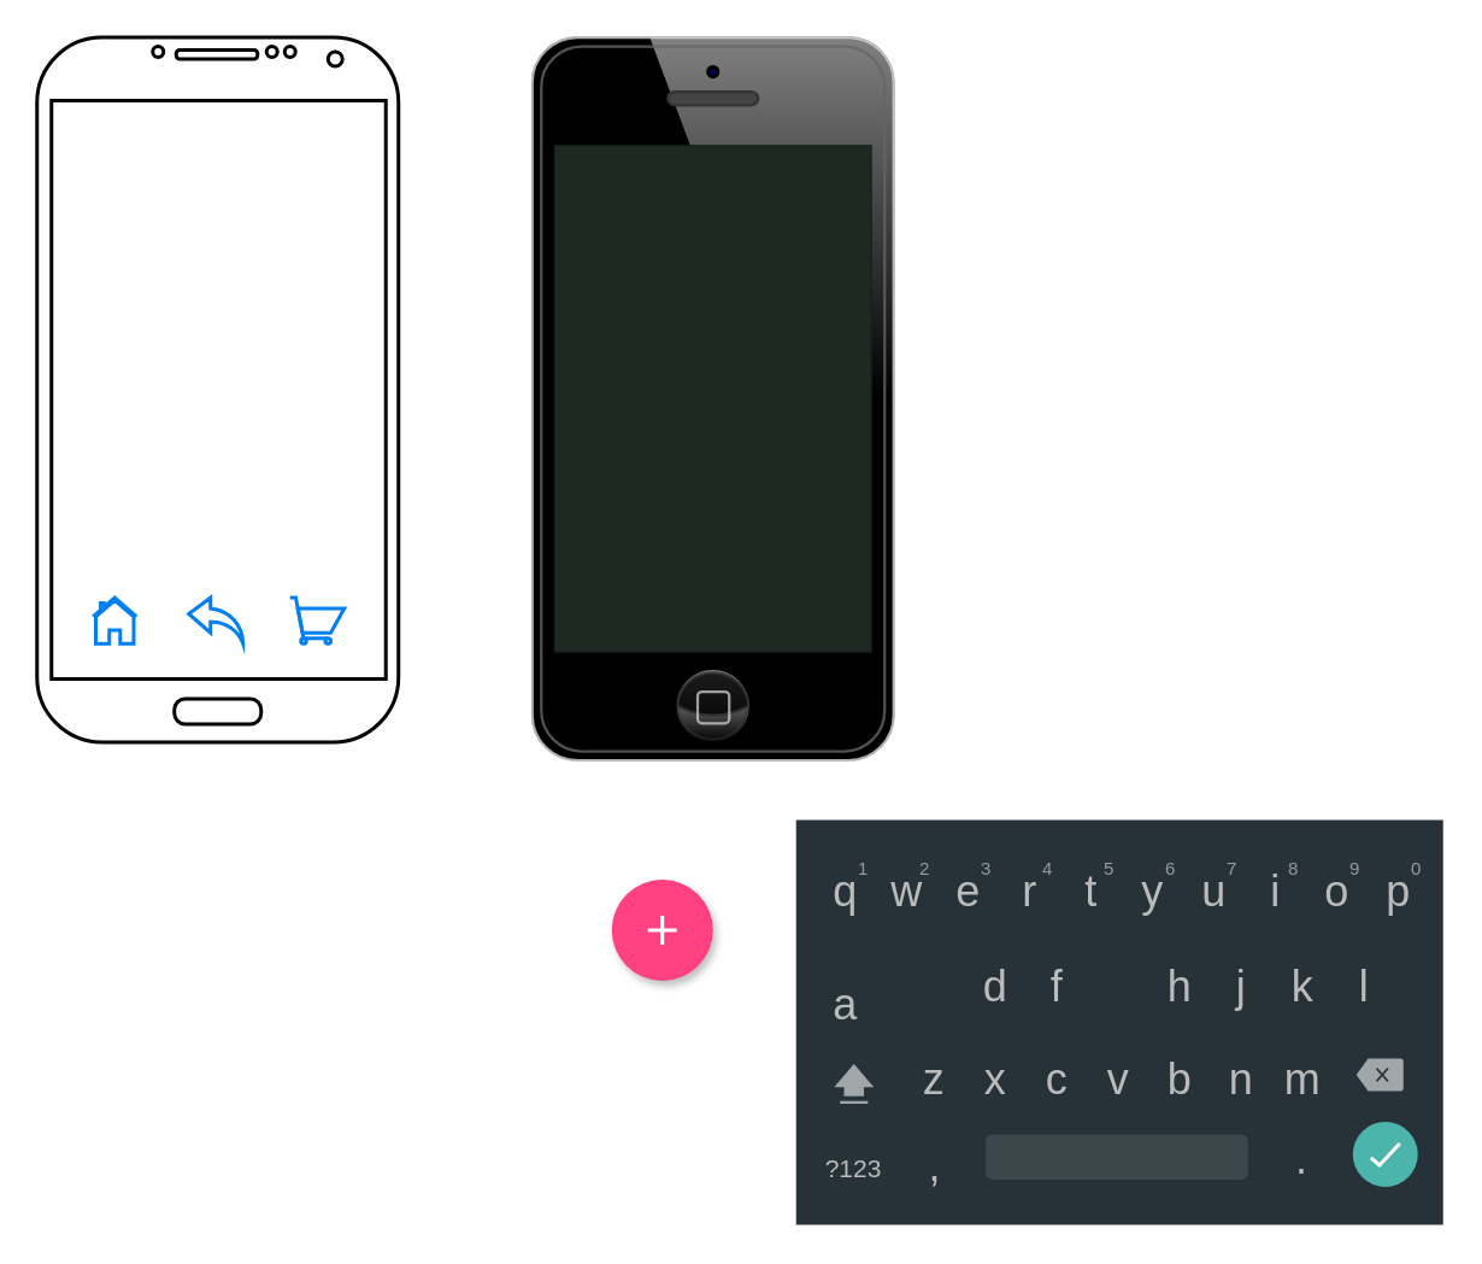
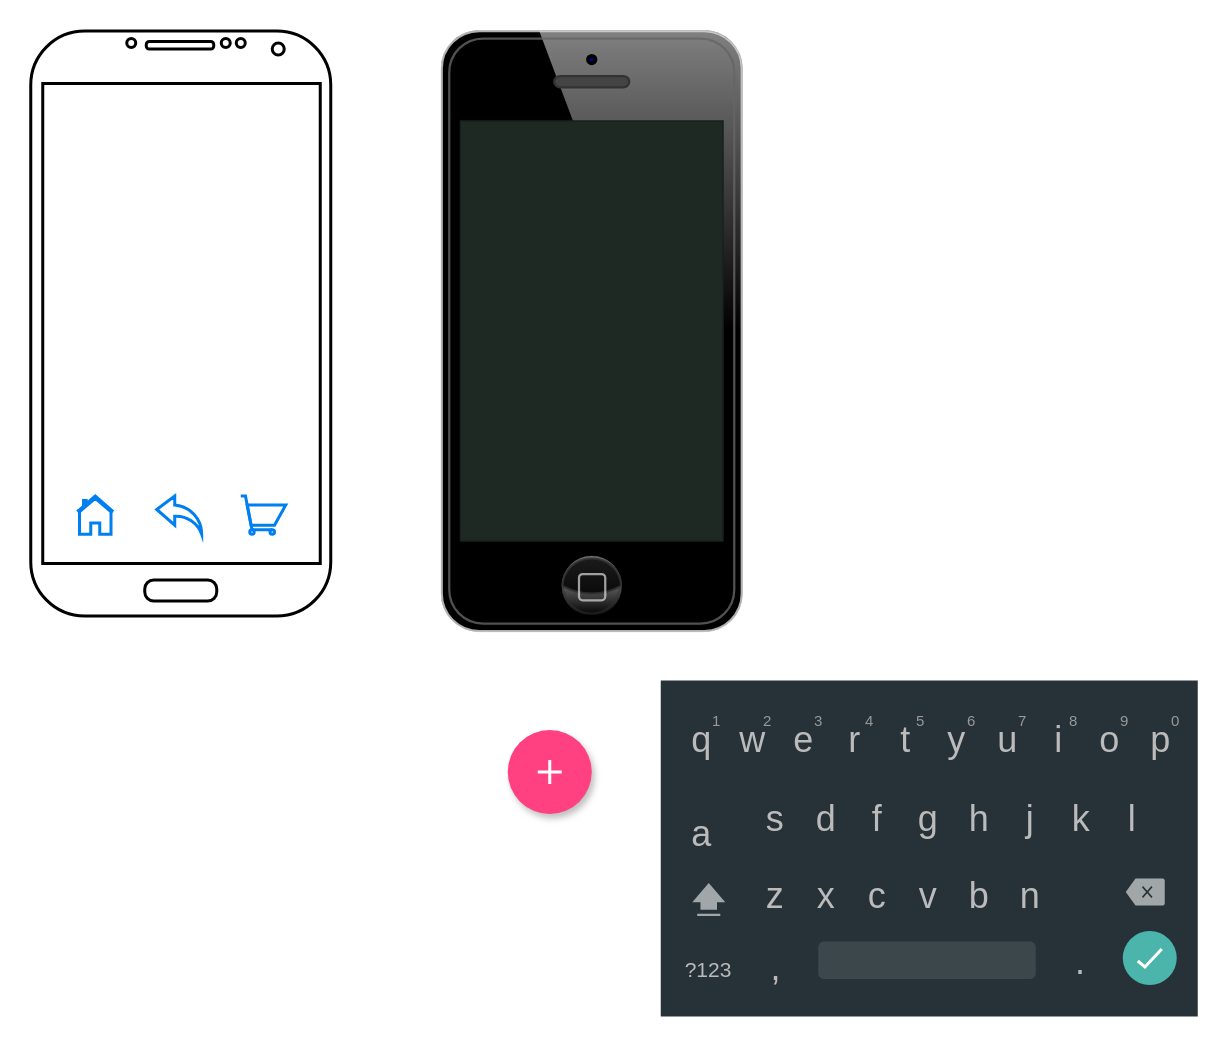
  <mxCell id="0" />
  <mxCell id="1" parent="0" />
  <mxCell id="2" value="" style="verticalLabelPosition=bottom;verticalAlign=top;html=1;shadow=0;dashed=0;strokeWidth=2;shape=mxgraph.android.phone2;strokeColor=#000000;" vertex="1" parent="1"><mxGeometry x="20" y="20" width="200" height="390" as="geometry" /></mxCell>
  <mxCell id="3" value="" style="html=1;verticalLabelPosition=bottom;align=center;labelBackgroundColor=#ffffff;verticalAlign=top;strokeWidth=2;strokeColor=#0080F0;shadow=0;dashed=0;shape=mxgraph.ios7.icons.shopping_cart;" vertex="1" parent="1"><mxGeometry x="160" y="330" width="30" height="25.5" as="geometry" /></mxCell>
  <mxCell id="4" value="" style="html=1;verticalLabelPosition=bottom;align=center;labelBackgroundColor=#ffffff;verticalAlign=top;strokeWidth=2;strokeColor=#0080F0;shadow=0;dashed=0;shape=mxgraph.ios7.icons.home;" vertex="1" parent="1"><mxGeometry x="51" y="330" width="24" height="25.5" as="geometry" /></mxCell>
  <mxCell id="5" value="" style="html=1;verticalLabelPosition=bottom;align=center;labelBackgroundColor=#ffffff;verticalAlign=top;strokeWidth=2;strokeColor=#0080F0;shadow=0;dashed=0;shape=mxgraph.ios7.icons.back;" vertex="1" parent="1"><mxGeometry x="104" y="330" width="30" height="25.5" as="geometry" /></mxCell>
  <mxCell id="6" value="" style="verticalLabelPosition=bottom;verticalAlign=top;html=1;shadow=0;dashed=0;strokeWidth=1;shape=mxgraph.ios.iPhone;bgStyle=bgGreen;fillColor=#aaaaaa;sketch=0;" vertex="1" parent="1"><mxGeometry x="294" y="20" width="200" height="400" as="geometry" /></mxCell>
  <mxCell id="7" value="" style="shape=ellipse;fillColor=#FF4081;strokeColor=none;shadow=1;aspect=fixed;sketch=0;html=1;labelPosition=center;verticalLabelPosition=bottom;align=center;verticalAlign=top;" vertex="1" parent="1"><mxGeometry x="338" y="486" width="56" height="56" as="geometry" /></mxCell>
  <mxCell id="8" value="" style="dashed=0;html=1;shape=mxgraph.gmdl.plus;strokeColor=#ffffff;strokeWidth=2;shadow=0;sketch=0;" vertex="1" parent="7"><mxGeometry x="20" y="20" width="16" height="16" as="geometry" /></mxCell>
  <mxCell id="9" value="" style="dashed=0;shape=rect;fillColor=#263238;strokeColor=none;aspect=fixed;" vertex="1" parent="1"><mxGeometry x="440" y="453" width="358" height="224" as="geometry" /></mxCell>
  <mxCell id="10" value="q" style="text;fontColor=#bbbbbb;fontSize=24;verticalAlign=middle;align=center;html=1;spacingBottom=-6;" vertex="1" parent="9"><mxGeometry x="12" y="22" width="30" height="30" as="geometry" /></mxCell>
  <mxCell id="11" value="w" style="text;fontColor=#bbbbbb;fontSize=24;verticalAlign=middle;align=center;html=1;spacingBottom=-6;" vertex="1" parent="9"><mxGeometry x="46" y="22" width="30" height="30" as="geometry" /></mxCell>
  <mxCell id="12" value="e" style="text;fontColor=#bbbbbb;fontSize=24;verticalAlign=middle;align=center;html=1;spacingBottom=-6;" vertex="1" parent="9"><mxGeometry x="80" y="22" width="30" height="30" as="geometry" /></mxCell>
  <mxCell id="13" value="r" style="text;fontColor=#bbbbbb;fontSize=24;verticalAlign=middle;align=center;html=1;spacingBottom=-6;" vertex="1" parent="9"><mxGeometry x="114" y="22" width="30" height="30" as="geometry" /></mxCell>
  <mxCell id="14" value="t" style="text;fontColor=#bbbbbb;fontSize=24;verticalAlign=middle;align=center;html=1;spacingBottom=-6;" vertex="1" parent="9"><mxGeometry x="148" y="22" width="30" height="30" as="geometry" /></mxCell>
  <mxCell id="15" value="y" style="text;fontColor=#bbbbbb;fontSize=24;verticalAlign=middle;align=center;html=1;spacingBottom=-6;" vertex="1" parent="9"><mxGeometry x="182" y="22" width="30" height="30" as="geometry" /></mxCell>
  <mxCell id="16" value="u" style="text;fontColor=#bbbbbb;fontSize=24;verticalAlign=middle;align=center;html=1;spacingBottom=-6;" vertex="1" parent="9"><mxGeometry x="216" y="22" width="30" height="30" as="geometry" /></mxCell>
  <mxCell id="17" value="i" style="text;fontColor=#bbbbbb;fontSize=24;verticalAlign=middle;align=center;html=1;spacingBottom=-6;" vertex="1" parent="9"><mxGeometry x="250" y="22" width="30" height="30" as="geometry" /></mxCell>
  <mxCell id="18" value="o" style="text;fontColor=#bbbbbb;fontSize=24;verticalAlign=middle;align=center;html=1;spacingBottom=-6;" vertex="1" parent="9"><mxGeometry x="284" y="22" width="30" height="30" as="geometry" /></mxCell>
  <mxCell id="19" value="p" style="text;fontColor=#bbbbbb;fontSize=24;verticalAlign=middle;align=center;html=1;spacingBottom=-6;" vertex="1" parent="9"><mxGeometry x="318" y="22" width="30" height="30" as="geometry" /></mxCell>
  <mxCell id="20" value="a" style="text;fontColor=#bbbbbb;fontSize=24;verticalAlign=middle;align=center;html=1;spacingBottom=-6;" vertex="1" parent="9"><mxGeometry x="12" y="85" width="30" height="30" as="geometry" /></mxCell>
+ <mxCell id="21" value="s" style="text;fontColor=#bbbbbb;fontSize=24;verticalAlign=middle;align=center;html=1;spacingBottom=-6;" vertex="1" parent="9"><mxGeometry x="61" y="75" width="30" height="30" as="geometry" /></mxCell>
  <mxCell id="22" value="d" style="text;fontColor=#bbbbbb;fontSize=24;verticalAlign=middle;align=center;html=1;spacingBottom=-6;" vertex="1" parent="9"><mxGeometry x="95" y="75" width="30" height="30" as="geometry" /></mxCell>
  <mxCell id="23" value="f" style="text;fontColor=#bbbbbb;fontSize=24;verticalAlign=middle;align=center;html=1;spacingBottom=-6;" vertex="1" parent="9"><mxGeometry x="129" y="75" width="30" height="30" as="geometry" /></mxCell>
+ <mxCell id="24" value="g" style="text;fontColor=#bbbbbb;fontSize=24;verticalAlign=middle;align=center;html=1;spacingBottom=-6;" vertex="1" parent="9"><mxGeometry x="163" y="75" width="30" height="30" as="geometry" /></mxCell>
  <mxCell id="25" value="h" style="text;fontColor=#bbbbbb;fontSize=24;verticalAlign=middle;align=center;html=1;spacingBottom=-6;" vertex="1" parent="9"><mxGeometry x="197" y="75" width="30" height="30" as="geometry" /></mxCell>
  <mxCell id="26" value="j" style="text;fontColor=#bbbbbb;fontSize=24;verticalAlign=middle;align=center;html=1;spacingBottom=-6;" vertex="1" parent="9"><mxGeometry x="231" y="75" width="30" height="30" as="geometry" /></mxCell>
  <mxCell id="27" value="k" style="text;fontColor=#bbbbbb;fontSize=24;verticalAlign=middle;align=center;html=1;spacingBottom=-6;" vertex="1" parent="9"><mxGeometry x="265" y="75" width="30" height="30" as="geometry" /></mxCell>
  <mxCell id="28" value="l" style="text;fontColor=#bbbbbb;fontSize=24;verticalAlign=middle;align=center;html=1;spacingBottom=-6;" vertex="1" parent="9"><mxGeometry x="299" y="75" width="30" height="30" as="geometry" /></mxCell>
  <mxCell id="29" value="z" style="text;fontColor=#bbbbbb;fontSize=24;verticalAlign=middle;align=center;html=1;spacingBottom=-6;" vertex="1" parent="9"><mxGeometry x="61" y="126" width="30" height="30" as="geometry" /></mxCell>
  <mxCell id="30" value="x" style="text;fontColor=#bbbbbb;fontSize=24;verticalAlign=middle;align=center;html=1;spacingBottom=-6;" vertex="1" parent="9"><mxGeometry x="95" y="126" width="30" height="30" as="geometry" /></mxCell>
  <mxCell id="31" value="c" style="text;fontColor=#bbbbbb;fontSize=24;verticalAlign=middle;align=center;html=1;spacingBottom=-6;" vertex="1" parent="9"><mxGeometry x="129" y="126" width="30" height="30" as="geometry" /></mxCell>
  <mxCell id="32" value="v" style="text;fontColor=#bbbbbb;fontSize=24;verticalAlign=middle;align=center;html=1;spacingBottom=-6;" vertex="1" parent="9"><mxGeometry x="163" y="126" width="30" height="30" as="geometry" /></mxCell>
  <mxCell id="33" value="b" style="text;fontColor=#bbbbbb;fontSize=24;verticalAlign=middle;align=center;html=1;spacingBottom=-6;" vertex="1" parent="9"><mxGeometry x="197" y="126" width="30" height="30" as="geometry" /></mxCell>
  <mxCell id="34" value="n" style="text;fontColor=#bbbbbb;fontSize=24;verticalAlign=middle;align=center;html=1;spacingBottom=-6;" vertex="1" parent="9"><mxGeometry x="231" y="126" width="30" height="30" as="geometry" /></mxCell>
- <mxCell id="35" value="m" style="text;fontColor=#bbbbbb;fontSize=24;verticalAlign=middle;align=center;html=1;spacingBottom=-6;" vertex="1" parent="9"><mxGeometry x="265" y="126" width="30" height="30" as="geometry" /></mxCell>
  <mxCell id="36" value="1" style="text;fontColor=#999999;fontSize=10;verticalAlign=middle;align=center;html=1;" vertex="1" parent="9"><mxGeometry x="22" y="12" width="30" height="30" as="geometry" /></mxCell>
  <mxCell id="37" value="2" style="text;fontColor=#999999;fontSize=10;verticalAlign=middle;align=center;html=1;" vertex="1" parent="9"><mxGeometry x="56" y="12" width="30" height="30" as="geometry" /></mxCell>
  <mxCell id="38" value="3" style="text;fontColor=#999999;fontSize=10;verticalAlign=middle;align=center;html=1;" vertex="1" parent="9"><mxGeometry x="90" y="12" width="30" height="30" as="geometry" /></mxCell>
  <mxCell id="39" value="4" style="text;fontColor=#999999;fontSize=10;verticalAlign=middle;align=center;html=1;" vertex="1" parent="9"><mxGeometry x="124" y="12" width="30" height="30" as="geometry" /></mxCell>
  <mxCell id="40" value="5" style="text;fontColor=#999999;fontSize=10;verticalAlign=middle;align=center;html=1;" vertex="1" parent="9"><mxGeometry x="158" y="12" width="30" height="30" as="geometry" /></mxCell>
  <mxCell id="41" value="6" style="text;fontColor=#999999;fontSize=10;verticalAlign=middle;align=center;html=1;" vertex="1" parent="9"><mxGeometry x="192" y="12" width="30" height="30" as="geometry" /></mxCell>
  <mxCell id="42" value="7" style="text;fontColor=#999999;fontSize=10;verticalAlign=middle;align=center;html=1;" vertex="1" parent="9"><mxGeometry x="226" y="12" width="30" height="30" as="geometry" /></mxCell>
  <mxCell id="43" value="8" style="text;fontColor=#999999;fontSize=10;verticalAlign=middle;align=center;html=1;" vertex="1" parent="9"><mxGeometry x="260" y="12" width="30" height="30" as="geometry" /></mxCell>
  <mxCell id="44" value="9" style="text;fontColor=#999999;fontSize=10;verticalAlign=middle;align=center;html=1;" vertex="1" parent="9"><mxGeometry x="294" y="12" width="30" height="30" as="geometry" /></mxCell>
  <mxCell id="45" value="0" style="text;fontColor=#999999;fontSize=10;verticalAlign=middle;align=center;html=1;" vertex="1" parent="9"><mxGeometry x="328" y="12" width="30" height="30" as="geometry" /></mxCell>
  <mxCell id="46" value="" style="dashed=0;shape=mxgraph.gmdl.shift;strokeColor=none;fillColor=#A1A7A9;" vertex="1" parent="9"><mxGeometry x="21" y="135" width="22" height="22" as="geometry" /></mxCell>
  <mxCell id="47" value="" style="dashed=0;shape=mxgraph.gmdl.backspace;strokeColor=none;fillColor=#A1A7A9;" vertex="1" parent="9"><mxGeometry x="310" y="132" width="26" height="18" as="geometry" /></mxCell>
  <mxCell id="48" value="?123" style="text;fontColor=#bbbbbb;fontSize=14;verticalAlign=middle;align=center;" vertex="1" parent="9"><mxGeometry x="17" y="177" width="30" height="30" as="geometry" /></mxCell>
  <mxCell id="49" value="," style="text;fontColor=#bbbbbb;fontSize=24;verticalAlign=middle;align=center;" vertex="1" parent="9"><mxGeometry x="62" y="174" width="30" height="30" as="geometry" /></mxCell>
  <mxCell id="50" value="." style="text;fontColor=#bbbbbb;fontSize=24;verticalAlign=middle;align=center;" vertex="1" parent="9"><mxGeometry x="265" y="170" width="30" height="30" as="geometry" /></mxCell>
  <mxCell id="51" value="" style="shape=ellipse;strokeColor=none;fillColor=#4CB5AB;" vertex="1" parent="9"><mxGeometry x="308" y="167" width="36" height="36" as="geometry" /></mxCell>
  <mxCell id="52" value="" style="dashed=0;shape=mxgraph.gmdl.check;strokeColor=#ffffff;strokeWidth=2;" vertex="1" parent="51"><mxGeometry x="10" y="12" width="16" height="12" as="geometry" /></mxCell>
  <mxCell id="53" value="" style="shape=rect;strokeColor=none;fillColor=#3C474C;rounded=1;size=3;" vertex="1" parent="9"><mxGeometry x="105" y="174" width="145" height="25" as="geometry" /></mxCell>
